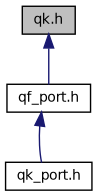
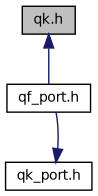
  digraph {
    node [color=black fillcolor=white fontname=Helvetica fontsize=10 shape=record style=filled]
    edge [color=midnightblue dir=back fontname=Helvetica fontsize=10 labelfontname=Helvetica labelfontsize=10 style=solid]
    n1 [fillcolor=grey75 fontcolor=black height=0.2 label="qk.h" width=0.4]
    n2 [height=0.2 label="qf_port.h" width=0.4]
    n3 [height=0.2 label="qk_port.h" width=0.4]
    n1 -> n2
-   n2 -> n3
+   n3 -> n2
  }
